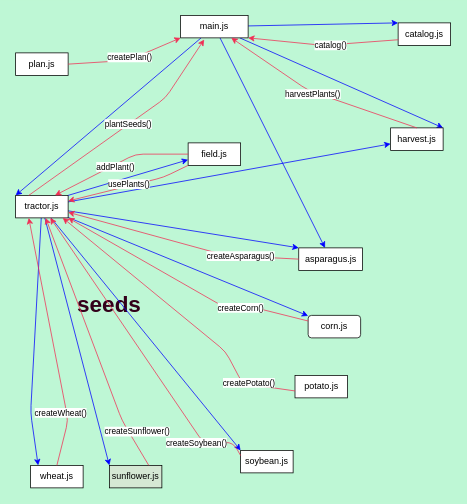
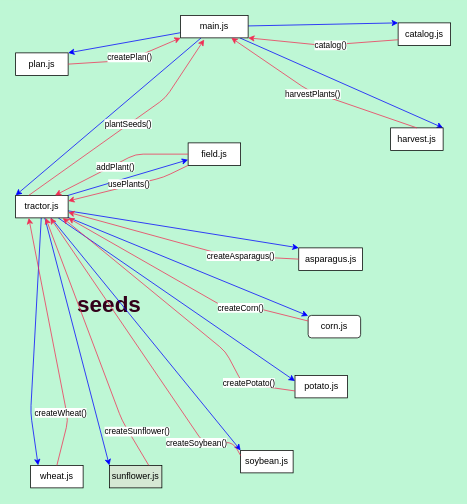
  <mxCell id="0" />
  <mxCell id="1" parent="0" />
  <mxCell id="2" value="&lt;b&gt;&lt;font style=&quot;font-size: 30px;&quot;&gt;seeds&lt;/font&gt;&lt;/b&gt;" style="text;html=1;strokeColor=none;fillColor=none;align=center;verticalAlign=middle;whiteSpace=wrap;rounded=0;fontSize=14;fontColor=#33001A;" parent="1" vertex="1"><mxGeometry x="100" y="380" width="90" height="50" as="geometry" /></mxCell>
- <mxCell id="3" style="edgeStyle=none;html=1;strokeColor=#0000FF;fontSize=14;" parent="1" source="7" target="20" edge="1"><mxGeometry relative="1" as="geometry" /></mxCell>
+ <mxCell id="3" style="edgeStyle=none;html=1;entryX=1;entryY=0;entryDx=0;entryDy=0;strokeColor=#0000FF;fontSize=14;" parent="1" source="7" target="8" edge="1"><mxGeometry relative="1" as="geometry" /></mxCell>
  <mxCell id="4" style="edgeStyle=none;html=1;entryX=0;entryY=0;entryDx=0;entryDy=0;strokeColor=#0000FF;fontSize=14;" parent="1" source="7" target="19" edge="1"><mxGeometry relative="1" as="geometry" /></mxCell>
  <mxCell id="5" style="edgeStyle=none;html=1;entryX=0;entryY=0;entryDx=0;entryDy=0;strokeColor=#0000FF;fontSize=14;" parent="1" source="7" target="15" edge="1"><mxGeometry relative="1" as="geometry" /></mxCell>
  <mxCell id="6" style="edgeStyle=none;html=1;entryX=1;entryY=0;entryDx=0;entryDy=0;strokeColor=#0000FF;fontSize=14;" parent="1" source="7" target="18" edge="1"><mxGeometry relative="1" as="geometry" /></mxCell>
  <mxCell id="7" value="main.js" style="rounded=0;whiteSpace=wrap;html=1;" parent="1" vertex="1"><mxGeometry x="240" y="20" width="90" height="30" as="geometry" /></mxCell>
  <mxCell id="8" value="plan.js" style="rounded=0;whiteSpace=wrap;html=1;" parent="1" vertex="1"><mxGeometry x="20" y="70" width="70" height="30" as="geometry" /></mxCell>
  <mxCell id="9" style="edgeStyle=none;html=1;entryX=0;entryY=0;entryDx=0;entryDy=0;strokeColor=#0000FF;fontSize=14;" parent="1" source="15" target="20" edge="1"><mxGeometry relative="1" as="geometry" /></mxCell>
  <mxCell id="10" style="edgeStyle=none;html=1;strokeColor=#0000FF;fontSize=14;" parent="1" source="15" target="22" edge="1"><mxGeometry relative="1" as="geometry" /></mxCell>
- <mxCell id="11" style="edgeStyle=none;html=1;strokeColor=#0000FF;fontSize=14;" parent="1" source="15" target="18" edge="1"><mxGeometry relative="1" as="geometry" /></mxCell>
+ <mxCell id="11" style="edgeStyle=none;html=1;entryX=0;entryY=0.25;entryDx=0;entryDy=0;strokeColor=#0000FF;fontSize=14;" parent="1" source="15" target="24" edge="1"><mxGeometry relative="1" as="geometry" /></mxCell>
  <mxCell id="12" style="edgeStyle=none;html=1;strokeColor=#0000FF;fontSize=14;entryX=0;entryY=0;entryDx=0;entryDy=0;" parent="1" source="15" target="21" edge="1"><mxGeometry relative="1" as="geometry"><mxPoint x="390" y="360" as="targetPoint" /></mxGeometry></mxCell>
  <mxCell id="13" style="edgeStyle=none;html=1;strokeColor=#0000FF;fontSize=14;entryX=0;entryY=0;entryDx=0;entryDy=0;" parent="1" source="15" target="23" edge="1"><mxGeometry relative="1" as="geometry"><mxPoint x="140" y="630" as="targetPoint" /></mxGeometry></mxCell>
  <mxCell id="14" style="edgeStyle=none;html=1;entryX=0.143;entryY=0;entryDx=0;entryDy=0;strokeColor=#0000FF;fontSize=14;entryPerimeter=0;" parent="1" source="15" target="25" edge="1"><mxGeometry relative="1" as="geometry"><Array as="points"><mxPoint x="40" y="550" /></Array></mxGeometry></mxCell>
  <mxCell id="15" value="tractor.js" style="rounded=0;whiteSpace=wrap;html=1;" parent="1" vertex="1"><mxGeometry x="20" y="260" width="70" height="30" as="geometry" /></mxCell>
  <mxCell id="16" style="edgeStyle=none;html=1;strokeColor=#0000FF;fontSize=14;exitX=1;exitY=0;exitDx=0;exitDy=0;entryX=0;entryY=0.75;entryDx=0;entryDy=0;" parent="1" source="15" target="17" edge="1"><mxGeometry relative="1" as="geometry"><mxPoint x="295" y="266" as="targetPoint" /></mxGeometry></mxCell>
  <mxCell id="17" value="field.js" style="rounded=0;whiteSpace=wrap;html=1;" parent="1" vertex="1"><mxGeometry x="250" y="190" width="70" height="30" as="geometry" /></mxCell>
  <mxCell id="18" value="harvest.js" style="rounded=0;whiteSpace=wrap;html=1;" parent="1" vertex="1"><mxGeometry x="520" y="170" width="70" height="30" as="geometry" /></mxCell>
  <mxCell id="19" value="catalog.js" style="rounded=0;whiteSpace=wrap;html=1;" parent="1" vertex="1"><mxGeometry x="530" y="30" width="70" height="30" as="geometry" /></mxCell>
  <mxCell id="20" value="asparagus.js" style="rounded=0;whiteSpace=wrap;html=1;" parent="1" vertex="1"><mxGeometry x="397.5" y="330" width="85" height="30" as="geometry" /></mxCell>
  <mxCell id="21" value="soybean.js" style="rounded=0;whiteSpace=wrap;html=1;" parent="1" vertex="1"><mxGeometry x="320" y="600" width="70" height="30" as="geometry" /></mxCell>
  <mxCell id="22" value="corn.js" style="whiteSpace=wrap;html=1;rounded=1;" parent="1" vertex="1"><mxGeometry x="410" y="420" width="70" height="30" as="geometry" /></mxCell>
  <mxCell id="23" value="sunflower.js" style="rounded=0;whiteSpace=wrap;html=1;fillColor=#d5e8d4;" parent="1" vertex="1"><mxGeometry x="145" y="620" width="70" height="30" as="geometry" /></mxCell>
  <mxCell id="24" value="potato.js" style="rounded=0;whiteSpace=wrap;html=1;" parent="1" vertex="1"><mxGeometry x="392.5" y="500" width="70" height="30" as="geometry" /></mxCell>
  <mxCell id="25" value="wheat.js" style="rounded=0;whiteSpace=wrap;html=1;" parent="1" vertex="1"><mxGeometry x="40" y="620" width="70" height="30" as="geometry" /></mxCell>
  <mxCell id="26" value="createPlan()" style="endArrow=classic;html=1;strokeColor=#F02E54;entryX=0;entryY=1;entryDx=0;entryDy=0;" parent="1" target="7" edge="1"><mxGeometry x="0.073" y="3" relative="1" as="geometry"><mxPoint x="90" y="85" as="sourcePoint" /><mxPoint x="190" y="110" as="targetPoint" /><Array as="points"><mxPoint x="170" y="80" /></Array><mxPoint as="offset" /></mxGeometry></mxCell>
  <mxCell id="27" value="catalog()" style="endArrow=classic;html=1;strokeColor=#F02E54;entryX=1;entryY=1;entryDx=0;entryDy=0;exitX=0;exitY=0.75;exitDx=0;exitDy=0;" parent="1" source="19" target="7" edge="1"><mxGeometry x="-0.1" y="1" relative="1" as="geometry"><mxPoint x="435" y="140" as="sourcePoint" /><mxPoint x="585" y="105" as="targetPoint" /><Array as="points"><mxPoint x="430" y="60" /></Array><mxPoint as="offset" /></mxGeometry></mxCell>
  <mxCell id="28" value="harvestPlants()" style="endArrow=classic;html=1;strokeColor=#F02E54;entryX=0.75;entryY=1;entryDx=0;entryDy=0;exitX=0.5;exitY=0;exitDx=0;exitDy=0;" parent="1" source="18" target="7" edge="1"><mxGeometry x="0.05" y="3" relative="1" as="geometry"><mxPoint x="280" y="155" as="sourcePoint" /><mxPoint x="430" y="120" as="targetPoint" /><Array as="points"><mxPoint x="410" y="120" /></Array><mxPoint as="offset" /></mxGeometry></mxCell>
  <mxCell id="29" value="plantSeeds()" style="endArrow=classic;html=1;strokeColor=#F02E54;entryX=0.349;entryY=1.075;entryDx=0;entryDy=0;exitX=0.25;exitY=0;exitDx=0;exitDy=0;entryPerimeter=0;" parent="1" source="15" target="7" edge="1"><mxGeometry x="0.026" relative="1" as="geometry"><mxPoint x="140" y="135" as="sourcePoint" /><mxPoint x="290" y="100" as="targetPoint" /><Array as="points"><mxPoint x="220" y="130" /></Array><mxPoint as="offset" /></mxGeometry></mxCell>
  <mxCell id="30" value="usePlants()" style="endArrow=classic;html=1;strokeColor=#F02E54;entryX=1;entryY=0.25;entryDx=0;entryDy=0;exitX=0;exitY=1;exitDx=0;exitDy=0;" parent="1" source="17" target="15" edge="1"><mxGeometry x="-0.003" y="-2" relative="1" as="geometry"><mxPoint x="300" y="190" as="sourcePoint" /><mxPoint x="300" y="50" as="targetPoint" /><Array as="points"><mxPoint x="217" y="236" /></Array><mxPoint as="offset" /></mxGeometry></mxCell>
  <mxCell id="31" value="addPlant()" style="endArrow=classic;html=1;strokeColor=#F02E54;entryX=0.75;entryY=0;entryDx=0;entryDy=0;exitX=0;exitY=0.5;exitDx=0;exitDy=0;" parent="1" source="17" target="15" edge="1"><mxGeometry x="0.073" y="3" relative="1" as="geometry"><mxPoint x="160" y="155" as="sourcePoint" /><mxPoint x="310" y="120" as="targetPoint" /><Array as="points"><mxPoint x="180" y="205" /></Array><mxPoint as="offset" /></mxGeometry></mxCell>
  <mxCell id="32" value="" style="endArrow=classic;html=1;strokeColor=#F02E54;entryX=1;entryY=0.75;entryDx=0;entryDy=0;exitX=0;exitY=0.5;exitDx=0;exitDy=0;" parent="1" source="20" target="15" edge="1"><mxGeometry relative="1" as="geometry"><mxPoint x="260" y="290" as="sourcePoint" /><mxPoint x="360" y="290" as="targetPoint" /><Array as="points"><mxPoint x="300" y="340" /></Array></mxGeometry></mxCell>
  <mxCell id="33" value="createAsparagus()" style="edgeLabel;resizable=0;html=1;align=center;verticalAlign=middle;" parent="32" connectable="0" vertex="1"><mxGeometry relative="1" as="geometry"><mxPoint x="78" y="16" as="offset" /></mxGeometry></mxCell>
  <mxCell id="34" value="" style="endArrow=classic;html=1;strokeColor=#F02E54;entryX=1;entryY=1;entryDx=0;entryDy=0;exitX=0;exitY=0.25;exitDx=0;exitDy=0;" parent="1" source="22" target="15" edge="1"><mxGeometry relative="1" as="geometry"><mxPoint x="407.5" y="355" as="sourcePoint" /><mxPoint x="100" y="292.5" as="targetPoint" /><Array as="points"><mxPoint x="340" y="410" /><mxPoint x="300" y="410" /></Array></mxGeometry></mxCell>
  <mxCell id="35" value="createCorn()" style="edgeLabel;resizable=0;html=1;align=center;verticalAlign=middle;" parent="34" connectable="0" vertex="1"><mxGeometry relative="1" as="geometry"><mxPoint x="76" y="32" as="offset" /></mxGeometry></mxCell>
  <mxCell id="36" value="" style="endArrow=classic;html=1;strokeColor=#F02E54;entryX=0.897;entryY=1.058;entryDx=0;entryDy=0;exitX=0;exitY=0.75;exitDx=0;exitDy=0;entryPerimeter=0;" parent="1" edge="1"><mxGeometry relative="1" as="geometry"><mxPoint x="392.5" y="520.76" as="sourcePoint" /><mxPoint x="82.79" y="290" as="targetPoint" /><Array as="points"><mxPoint x="322.5" y="510.76" /><mxPoint x="300" y="468.26" /></Array></mxGeometry></mxCell>
  <mxCell id="37" value="createPotato()" style="edgeLabel;resizable=0;html=1;align=center;verticalAlign=middle;" parent="36" connectable="0" vertex="1"><mxGeometry relative="1" as="geometry"><mxPoint x="93" y="93" as="offset" /></mxGeometry></mxCell>
  <mxCell id="38" value="" style="endArrow=classic;html=1;strokeColor=#F02E54;entryX=0.66;entryY=1.02;entryDx=0;entryDy=0;exitX=0;exitY=0.25;exitDx=0;exitDy=0;entryPerimeter=0;" parent="1" edge="1"><mxGeometry relative="1" as="geometry"><mxPoint x="320" y="606.9" as="sourcePoint" /><mxPoint x="66.2" y="290" as="targetPoint" /><Array as="points"><mxPoint x="310" y="589.4" /><mxPoint x="270" y="589.4" /></Array></mxGeometry></mxCell>
  <mxCell id="39" value="createSoybean()" style="edgeLabel;resizable=0;html=1;align=center;verticalAlign=middle;" parent="38" connectable="0" vertex="1"><mxGeometry relative="1" as="geometry"><mxPoint x="75" y="125" as="offset" /></mxGeometry></mxCell>
  <mxCell id="40" value="" style="endArrow=classic;html=1;strokeColor=#F02E54;exitX=0.75;exitY=0;exitDx=0;exitDy=0;" parent="1" source="23" edge="1"><mxGeometry relative="1" as="geometry"><mxPoint x="181.8" y="590" as="sourcePoint" /><mxPoint x="60" y="290" as="targetPoint" /><Array as="points"><mxPoint x="161.8" y="560" /></Array></mxGeometry></mxCell>
  <mxCell id="41" value="createSunflower()" style="edgeLabel;resizable=0;html=1;align=center;verticalAlign=middle;" parent="40" connectable="0" vertex="1"><mxGeometry relative="1" as="geometry"><mxPoint x="58" y="117" as="offset" /></mxGeometry></mxCell>
  <mxCell id="42" value="" style="endArrow=classic;html=1;strokeColor=#F02E54;entryX=0.25;entryY=1;entryDx=0;entryDy=0;exitX=0.5;exitY=0;exitDx=0;exitDy=0;" parent="1" source="25" target="15" edge="1"><mxGeometry relative="1" as="geometry"><mxPoint x="207.5" y="630" as="sourcePoint" /><mxPoint x="70" y="270" as="targetPoint" /><Array as="points"><mxPoint x="90" y="560" /></Array></mxGeometry></mxCell>
  <mxCell id="43" value="createWheat()" style="edgeLabel;resizable=0;html=1;align=center;verticalAlign=middle;" parent="42" connectable="0" vertex="1"><mxGeometry relative="1" as="geometry"><mxPoint x="10" y="94" as="offset" /></mxGeometry></mxCell>
